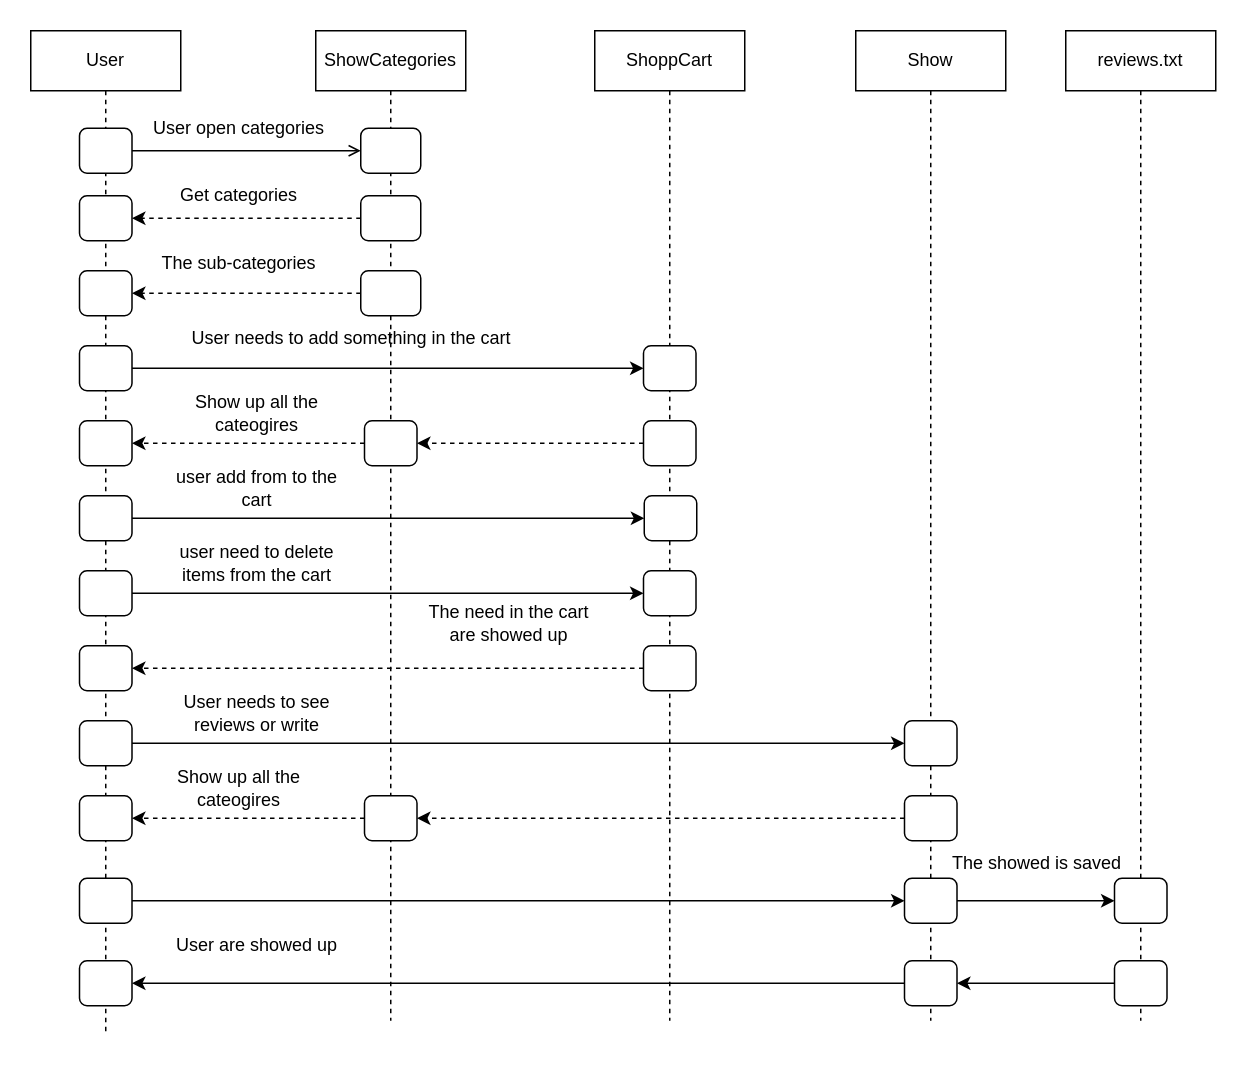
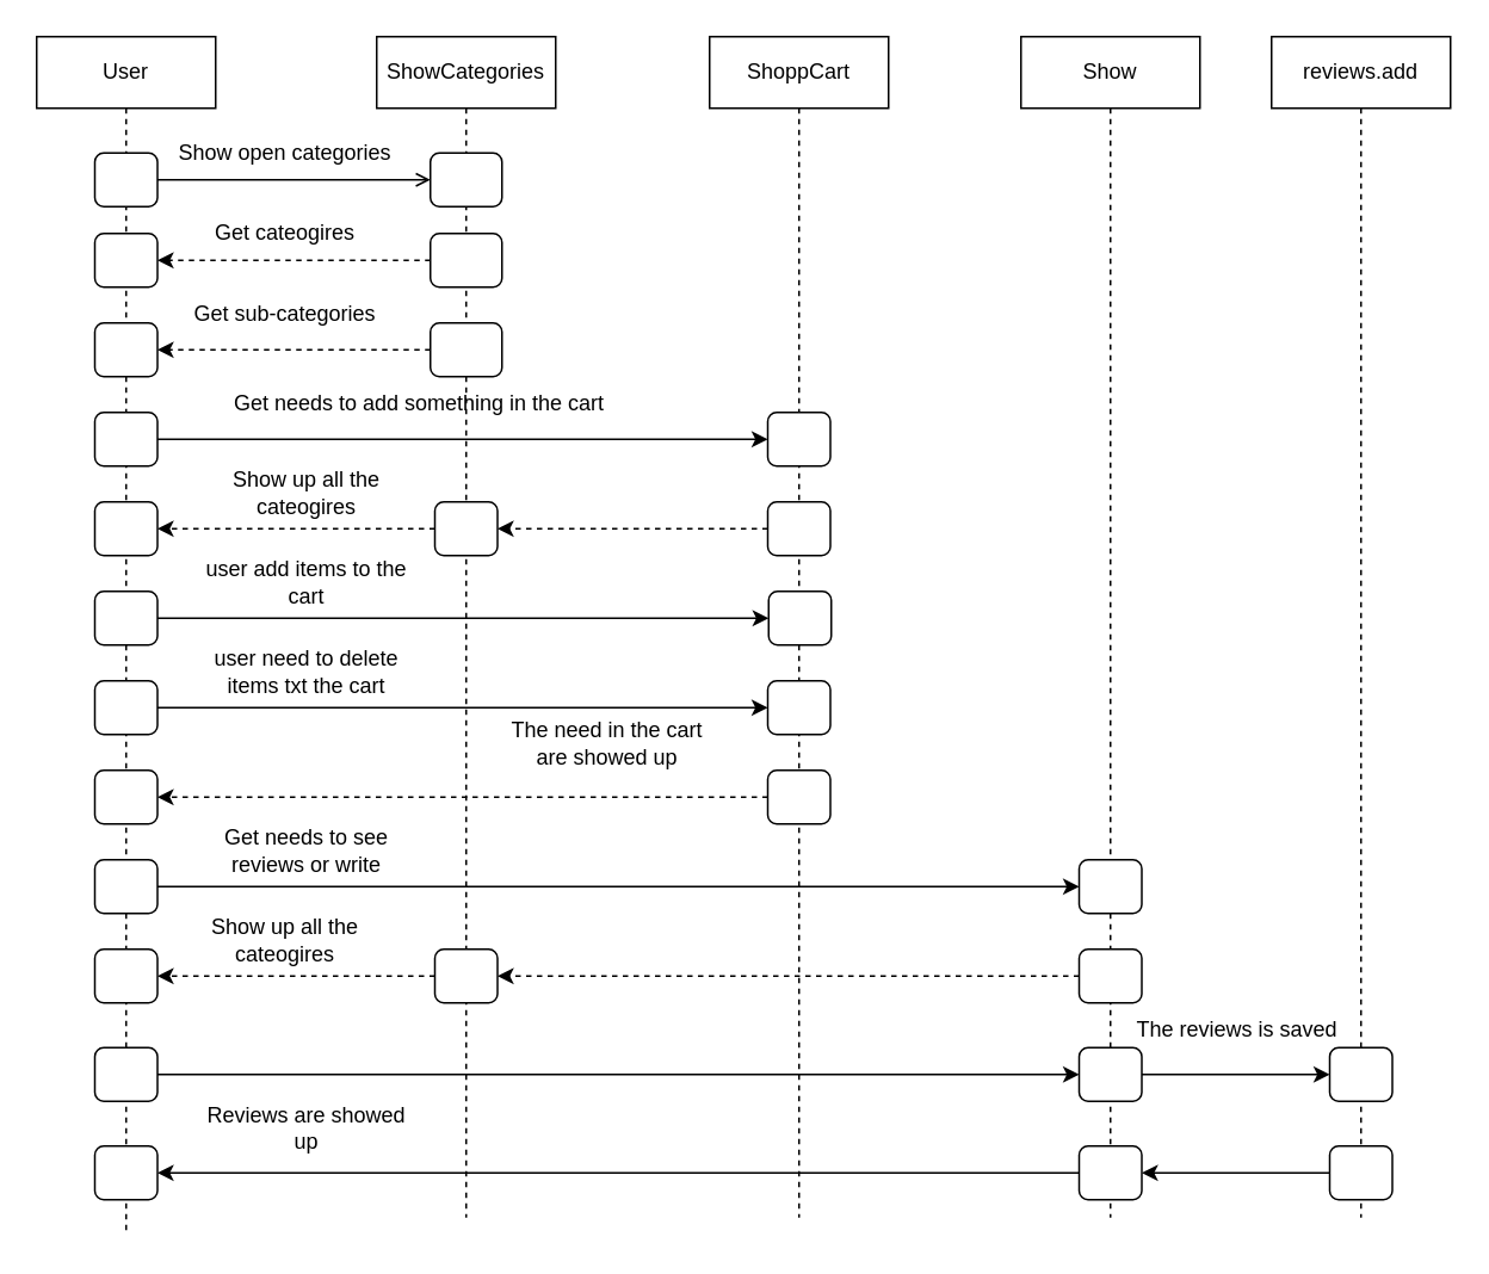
  <mxCell id="0" />
  <mxCell id="1" parent="0" />
  <mxCell id="2" value="User" style="shape=umlLifeline;perimeter=lifelinePerimeter;whiteSpace=wrap;html=1;container=1;dropTarget=0;collapsible=0;recursiveResize=0;outlineConnect=0;portConstraint=eastwest;newEdgeStyle={&quot;edgeStyle&quot;:&quot;elbowEdgeStyle&quot;,&quot;elbow&quot;:&quot;vertical&quot;,&quot;curved&quot;:0,&quot;rounded&quot;:0};" vertex="1" parent="1"><mxGeometry x="20" y="20" width="100" height="670" as="geometry" /></mxCell>
  <mxCell id="3" value="ShowCategories" style="shape=umlLifeline;perimeter=lifelinePerimeter;whiteSpace=wrap;html=1;container=1;dropTarget=0;collapsible=0;recursiveResize=0;outlineConnect=0;portConstraint=eastwest;newEdgeStyle={&quot;edgeStyle&quot;:&quot;elbowEdgeStyle&quot;,&quot;elbow&quot;:&quot;vertical&quot;,&quot;curved&quot;:0,&quot;rounded&quot;:0};" vertex="1" parent="1"><mxGeometry x="210" y="20" width="100" height="660" as="geometry" /></mxCell>
  <mxCell id="4" value="ShoppCart" style="shape=umlLifeline;perimeter=lifelinePerimeter;whiteSpace=wrap;html=1;container=1;dropTarget=0;collapsible=0;recursiveResize=0;outlineConnect=0;portConstraint=eastwest;newEdgeStyle={&quot;edgeStyle&quot;:&quot;elbowEdgeStyle&quot;,&quot;elbow&quot;:&quot;vertical&quot;,&quot;curved&quot;:0,&quot;rounded&quot;:0};" vertex="1" parent="1"><mxGeometry x="396" y="20" width="100" height="660" as="geometry" /></mxCell>
  <mxCell id="5" value="" style="html=1;rounded=1;absoluteArcSize=1;arcSize=10;whiteSpace=wrap;" vertex="1" parent="1"><mxGeometry x="52.5" y="85" width="35" height="30" as="geometry" /></mxCell>
  <mxCell id="6" value="" style="html=1;rounded=1;absoluteArcSize=1;arcSize=10;whiteSpace=wrap;" vertex="1" parent="1"><mxGeometry x="240" y="85" width="40" height="30" as="geometry" /></mxCell>
  <mxCell id="7" value="" style="html=1;rounded=0;labelBackgroundColor=none;align=left;spacingLeft=5;endArrow=open;endFill=0;" edge="1" source="5" target="6" parent="1"><mxGeometry relative="1" as="geometry" /></mxCell>
- <mxCell id="8" value="User open categories" style="text;html=1;align=center;verticalAlign=middle;whiteSpace=wrap;rounded=0;" vertex="1" parent="1"><mxGeometry x="98" y="70" width="122" height="30" as="geometry" /></mxCell>
+ <mxCell id="8" value="Show open categories" style="text;html=1;align=center;verticalAlign=middle;whiteSpace=wrap;rounded=0;" vertex="1" parent="1"><mxGeometry x="98" y="70" width="122" height="30" as="geometry" /></mxCell>
  <mxCell id="9" style="edgeStyle=orthogonalEdgeStyle;rounded=0;orthogonalLoop=1;jettySize=auto;html=1;entryX=1;entryY=0.5;entryDx=0;entryDy=0;dashed=1;" edge="1" parent="1" source="10" target="11"><mxGeometry relative="1" as="geometry" /></mxCell>
  <mxCell id="10" value="" style="html=1;rounded=1;absoluteArcSize=1;arcSize=10;whiteSpace=wrap;" vertex="1" parent="1"><mxGeometry x="240" y="130" width="40" height="30" as="geometry" /></mxCell>
  <mxCell id="11" value="" style="html=1;rounded=1;absoluteArcSize=1;arcSize=10;whiteSpace=wrap;" vertex="1" parent="1"><mxGeometry x="52.5" y="130" width="35" height="30" as="geometry" /></mxCell>
- <mxCell id="12" value="Get categories" style="text;html=1;align=center;verticalAlign=middle;whiteSpace=wrap;rounded=0;" vertex="1" parent="1"><mxGeometry x="98" y="115" width="122" height="30" as="geometry" /></mxCell>
+ <mxCell id="12" value="Get cateogires" style="text;html=1;align=center;verticalAlign=middle;whiteSpace=wrap;rounded=0;" vertex="1" parent="1"><mxGeometry x="98" y="115" width="122" height="30" as="geometry" /></mxCell>
  <mxCell id="13" style="edgeStyle=orthogonalEdgeStyle;rounded=0;orthogonalLoop=1;jettySize=auto;html=1;entryX=1;entryY=0.5;entryDx=0;entryDy=0;dashed=1;" edge="1" parent="1" source="14" target="15"><mxGeometry relative="1" as="geometry" /></mxCell>
  <mxCell id="14" value="" style="html=1;rounded=1;absoluteArcSize=1;arcSize=10;whiteSpace=wrap;" vertex="1" parent="1"><mxGeometry x="240" y="180" width="40" height="30" as="geometry" /></mxCell>
  <mxCell id="15" value="" style="html=1;rounded=1;absoluteArcSize=1;arcSize=10;whiteSpace=wrap;" vertex="1" parent="1"><mxGeometry x="52.5" y="180" width="35" height="30" as="geometry" /></mxCell>
- <mxCell id="16" value="The sub-categories" style="text;html=1;align=center;verticalAlign=middle;whiteSpace=wrap;rounded=0;" vertex="1" parent="1"><mxGeometry x="98" y="160" width="122" height="30" as="geometry" /></mxCell>
+ <mxCell id="16" value="Get sub-categories" style="text;html=1;align=center;verticalAlign=middle;whiteSpace=wrap;rounded=0;" vertex="1" parent="1"><mxGeometry x="98" y="160" width="122" height="30" as="geometry" /></mxCell>
  <mxCell id="17" style="edgeStyle=orthogonalEdgeStyle;rounded=0;orthogonalLoop=1;jettySize=auto;html=1;entryX=0;entryY=0.5;entryDx=0;entryDy=0;" edge="1" parent="1" source="18" target="19"><mxGeometry relative="1" as="geometry" /></mxCell>
  <mxCell id="18" value="" style="html=1;rounded=1;absoluteArcSize=1;arcSize=10;whiteSpace=wrap;" vertex="1" parent="1"><mxGeometry x="52.5" y="230" width="35" height="30" as="geometry" /></mxCell>
  <mxCell id="19" value="" style="html=1;rounded=1;absoluteArcSize=1;arcSize=10;whiteSpace=wrap;" vertex="1" parent="1"><mxGeometry x="428.5" y="230" width="35" height="30" as="geometry" /></mxCell>
- <mxCell id="20" value="User needs to add something in the cart" style="text;html=1;align=center;verticalAlign=middle;whiteSpace=wrap;rounded=0;" vertex="1" parent="1"><mxGeometry x="98" y="210" width="272" height="30" as="geometry" /></mxCell>
+ <mxCell id="20" value="Get needs to add something in the cart" style="text;html=1;align=center;verticalAlign=middle;whiteSpace=wrap;rounded=0;" vertex="1" parent="1"><mxGeometry x="98" y="210" width="272" height="30" as="geometry" /></mxCell>
  <mxCell id="21" style="edgeStyle=orthogonalEdgeStyle;rounded=0;orthogonalLoop=1;jettySize=auto;html=1;entryX=1;entryY=0.5;entryDx=0;entryDy=0;dashed=1;" edge="1" parent="1" source="22" target="24"><mxGeometry relative="1" as="geometry" /></mxCell>
  <mxCell id="22" value="" style="html=1;rounded=1;absoluteArcSize=1;arcSize=10;whiteSpace=wrap;" vertex="1" parent="1"><mxGeometry x="428.5" y="280" width="35" height="30" as="geometry" /></mxCell>
  <mxCell id="23" style="edgeStyle=orthogonalEdgeStyle;rounded=0;orthogonalLoop=1;jettySize=auto;html=1;entryX=1;entryY=0.5;entryDx=0;entryDy=0;dashed=1;" edge="1" parent="1" source="24" target="26"><mxGeometry relative="1" as="geometry" /></mxCell>
  <mxCell id="24" value="" style="html=1;rounded=1;absoluteArcSize=1;arcSize=10;whiteSpace=wrap;" vertex="1" parent="1"><mxGeometry x="242.5" y="280" width="35" height="30" as="geometry" /></mxCell>
  <mxCell id="25" value="Show up all the cateogires" style="text;html=1;align=center;verticalAlign=middle;whiteSpace=wrap;rounded=0;" vertex="1" parent="1"><mxGeometry x="110" y="260" width="122" height="30" as="geometry" /></mxCell>
  <mxCell id="26" value="" style="html=1;rounded=1;absoluteArcSize=1;arcSize=10;whiteSpace=wrap;" vertex="1" parent="1"><mxGeometry x="52.5" y="280" width="35" height="30" as="geometry" /></mxCell>
  <mxCell id="27" style="edgeStyle=orthogonalEdgeStyle;rounded=0;orthogonalLoop=1;jettySize=auto;html=1;entryX=0;entryY=0.5;entryDx=0;entryDy=0;" edge="1" parent="1" source="28" target="29"><mxGeometry relative="1" as="geometry" /></mxCell>
  <mxCell id="28" value="" style="html=1;rounded=1;absoluteArcSize=1;arcSize=10;whiteSpace=wrap;" vertex="1" parent="1"><mxGeometry x="52.5" y="330" width="35" height="30" as="geometry" /></mxCell>
  <mxCell id="29" value="" style="html=1;rounded=1;absoluteArcSize=1;arcSize=10;whiteSpace=wrap;" vertex="1" parent="1"><mxGeometry x="429" y="330" width="35" height="30" as="geometry" /></mxCell>
- <mxCell id="30" value="user add from to the cart" style="text;html=1;align=center;verticalAlign=middle;whiteSpace=wrap;rounded=0;" vertex="1" parent="1"><mxGeometry x="110" y="310" width="122" height="30" as="geometry" /></mxCell>
+ <mxCell id="30" value="user add items to the cart" style="text;html=1;align=center;verticalAlign=middle;whiteSpace=wrap;rounded=0;" vertex="1" parent="1"><mxGeometry x="110" y="310" width="122" height="30" as="geometry" /></mxCell>
  <mxCell id="31" style="edgeStyle=orthogonalEdgeStyle;rounded=0;orthogonalLoop=1;jettySize=auto;html=1;entryX=0;entryY=0.5;entryDx=0;entryDy=0;" edge="1" parent="1" source="32" target="33"><mxGeometry relative="1" as="geometry" /></mxCell>
  <mxCell id="32" value="" style="html=1;rounded=1;absoluteArcSize=1;arcSize=10;whiteSpace=wrap;" vertex="1" parent="1"><mxGeometry x="52.5" y="380" width="35" height="30" as="geometry" /></mxCell>
  <mxCell id="33" value="" style="html=1;rounded=1;absoluteArcSize=1;arcSize=10;whiteSpace=wrap;" vertex="1" parent="1"><mxGeometry x="428.5" y="380" width="35" height="30" as="geometry" /></mxCell>
- <mxCell id="34" value="user need to delete items from the cart" style="text;html=1;align=center;verticalAlign=middle;whiteSpace=wrap;rounded=0;" vertex="1" parent="1"><mxGeometry x="110" y="360" width="122" height="30" as="geometry" /></mxCell>
+ <mxCell id="34" value="user need to delete items txt the cart" style="text;html=1;align=center;verticalAlign=middle;whiteSpace=wrap;rounded=0;" vertex="1" parent="1"><mxGeometry x="110" y="360" width="122" height="30" as="geometry" /></mxCell>
  <mxCell id="35" style="edgeStyle=orthogonalEdgeStyle;rounded=0;orthogonalLoop=1;jettySize=auto;html=1;entryX=1;entryY=0.5;entryDx=0;entryDy=0;dashed=1;" edge="1" parent="1" source="36" target="37"><mxGeometry relative="1" as="geometry" /></mxCell>
  <mxCell id="36" value="" style="html=1;rounded=1;absoluteArcSize=1;arcSize=10;whiteSpace=wrap;" vertex="1" parent="1"><mxGeometry x="428.5" y="430" width="35" height="30" as="geometry" /></mxCell>
  <mxCell id="37" value="" style="html=1;rounded=1;absoluteArcSize=1;arcSize=10;whiteSpace=wrap;" vertex="1" parent="1"><mxGeometry x="52.5" y="430" width="35" height="30" as="geometry" /></mxCell>
  <mxCell id="38" value="The need in the cart are showed up" style="text;html=1;align=center;verticalAlign=middle;whiteSpace=wrap;rounded=0;" vertex="1" parent="1"><mxGeometry x="277.5" y="400" width="122" height="30" as="geometry" /></mxCell>
  <mxCell id="39" value="Show" style="shape=umlLifeline;perimeter=lifelinePerimeter;whiteSpace=wrap;html=1;container=1;dropTarget=0;collapsible=0;recursiveResize=0;outlineConnect=0;portConstraint=eastwest;newEdgeStyle={&quot;edgeStyle&quot;:&quot;elbowEdgeStyle&quot;,&quot;elbow&quot;:&quot;vertical&quot;,&quot;curved&quot;:0,&quot;rounded&quot;:0};" vertex="1" parent="1"><mxGeometry x="570" y="20" width="100" height="660" as="geometry" /></mxCell>
  <mxCell id="40" style="edgeStyle=orthogonalEdgeStyle;rounded=0;orthogonalLoop=1;jettySize=auto;html=1;entryX=0;entryY=0.5;entryDx=0;entryDy=0;" edge="1" parent="1" source="41" target="42"><mxGeometry relative="1" as="geometry" /></mxCell>
  <mxCell id="41" value="" style="html=1;rounded=1;absoluteArcSize=1;arcSize=10;whiteSpace=wrap;" vertex="1" parent="1"><mxGeometry x="52.5" y="480" width="35" height="30" as="geometry" /></mxCell>
  <mxCell id="42" value="" style="html=1;rounded=1;absoluteArcSize=1;arcSize=10;whiteSpace=wrap;" vertex="1" parent="1"><mxGeometry x="602.5" y="480" width="35" height="30" as="geometry" /></mxCell>
- <mxCell id="43" value="User needs to see reviews or write" style="text;html=1;align=center;verticalAlign=middle;whiteSpace=wrap;rounded=0;" vertex="1" parent="1"><mxGeometry x="110" y="460" width="122" height="30" as="geometry" /></mxCell>
+ <mxCell id="43" value="Get needs to see reviews or write" style="text;html=1;align=center;verticalAlign=middle;whiteSpace=wrap;rounded=0;" vertex="1" parent="1"><mxGeometry x="110" y="460" width="122" height="30" as="geometry" /></mxCell>
  <mxCell id="44" style="edgeStyle=orthogonalEdgeStyle;rounded=0;orthogonalLoop=1;jettySize=auto;html=1;dashed=1;" edge="1" parent="1" source="45" target="48"><mxGeometry relative="1" as="geometry" /></mxCell>
  <mxCell id="45" value="" style="html=1;rounded=1;absoluteArcSize=1;arcSize=10;whiteSpace=wrap;" vertex="1" parent="1"><mxGeometry x="242.5" y="530" width="35" height="30" as="geometry" /></mxCell>
  <mxCell id="46" style="edgeStyle=orthogonalEdgeStyle;rounded=0;orthogonalLoop=1;jettySize=auto;html=1;entryX=1;entryY=0.5;entryDx=0;entryDy=0;dashed=1;" edge="1" parent="1" source="47" target="45"><mxGeometry relative="1" as="geometry" /></mxCell>
  <mxCell id="47" value="" style="html=1;rounded=1;absoluteArcSize=1;arcSize=10;whiteSpace=wrap;" vertex="1" parent="1"><mxGeometry x="602.5" y="530" width="35" height="30" as="geometry" /></mxCell>
  <mxCell id="48" value="" style="html=1;rounded=1;absoluteArcSize=1;arcSize=10;whiteSpace=wrap;" vertex="1" parent="1"><mxGeometry x="52.5" y="530" width="35" height="30" as="geometry" /></mxCell>
  <mxCell id="49" value="Show up all the cateogires" style="text;html=1;align=center;verticalAlign=middle;whiteSpace=wrap;rounded=0;" vertex="1" parent="1"><mxGeometry x="98" y="510" width="122" height="30" as="geometry" /></mxCell>
  <mxCell id="50" style="edgeStyle=orthogonalEdgeStyle;rounded=0;orthogonalLoop=1;jettySize=auto;html=1;entryX=0;entryY=0.5;entryDx=0;entryDy=0;" edge="1" parent="1" source="51" target="53"><mxGeometry relative="1" as="geometry" /></mxCell>
  <mxCell id="51" value="" style="html=1;rounded=1;absoluteArcSize=1;arcSize=10;whiteSpace=wrap;" vertex="1" parent="1"><mxGeometry x="52.5" y="585" width="35" height="30" as="geometry" /></mxCell>
  <mxCell id="52" style="edgeStyle=orthogonalEdgeStyle;rounded=0;orthogonalLoop=1;jettySize=auto;html=1;" edge="1" parent="1" source="53" target="55"><mxGeometry relative="1" as="geometry" /></mxCell>
  <mxCell id="53" value="" style="html=1;rounded=1;absoluteArcSize=1;arcSize=10;whiteSpace=wrap;" vertex="1" parent="1"><mxGeometry x="602.5" y="585" width="35" height="30" as="geometry" /></mxCell>
- <mxCell id="54" value="reviews.txt" style="shape=umlLifeline;perimeter=lifelinePerimeter;whiteSpace=wrap;html=1;container=1;dropTarget=0;collapsible=0;recursiveResize=0;outlineConnect=0;portConstraint=eastwest;newEdgeStyle={&quot;edgeStyle&quot;:&quot;elbowEdgeStyle&quot;,&quot;elbow&quot;:&quot;vertical&quot;,&quot;curved&quot;:0,&quot;rounded&quot;:0};" vertex="1" parent="1"><mxGeometry x="710" y="20" width="100" height="660" as="geometry" /></mxCell>
+ <mxCell id="54" value="reviews.add" style="shape=umlLifeline;perimeter=lifelinePerimeter;whiteSpace=wrap;html=1;container=1;dropTarget=0;collapsible=0;recursiveResize=0;outlineConnect=0;portConstraint=eastwest;newEdgeStyle={&quot;edgeStyle&quot;:&quot;elbowEdgeStyle&quot;,&quot;elbow&quot;:&quot;vertical&quot;,&quot;curved&quot;:0,&quot;rounded&quot;:0};" vertex="1" parent="1"><mxGeometry x="710" y="20" width="100" height="660" as="geometry" /></mxCell>
  <mxCell id="55" value="" style="html=1;rounded=1;absoluteArcSize=1;arcSize=10;whiteSpace=wrap;" vertex="1" parent="1"><mxGeometry x="742.5" y="585" width="35" height="30" as="geometry" /></mxCell>
- <mxCell id="56" value="The showed is saved" style="text;html=1;align=center;verticalAlign=middle;whiteSpace=wrap;rounded=0;" vertex="1" parent="1"><mxGeometry x="630" y="560" width="122" height="30" as="geometry" /></mxCell>
+ <mxCell id="56" value="The reviews is saved" style="text;html=1;align=center;verticalAlign=middle;whiteSpace=wrap;rounded=0;" vertex="1" parent="1"><mxGeometry x="630" y="560" width="122" height="30" as="geometry" /></mxCell>
  <mxCell id="57" style="edgeStyle=orthogonalEdgeStyle;rounded=0;orthogonalLoop=1;jettySize=auto;html=1;entryX=1;entryY=0.5;entryDx=0;entryDy=0;" edge="1" parent="1" source="58" target="61"><mxGeometry relative="1" as="geometry" /></mxCell>
  <mxCell id="58" value="" style="html=1;rounded=1;absoluteArcSize=1;arcSize=10;whiteSpace=wrap;" vertex="1" parent="1"><mxGeometry x="742.5" y="640" width="35" height="30" as="geometry" /></mxCell>
  <mxCell id="59" value="" style="html=1;rounded=1;absoluteArcSize=1;arcSize=10;whiteSpace=wrap;" vertex="1" parent="1"><mxGeometry x="52.5" y="640" width="35" height="30" as="geometry" /></mxCell>
  <mxCell id="60" style="edgeStyle=orthogonalEdgeStyle;rounded=0;orthogonalLoop=1;jettySize=auto;html=1;entryX=1;entryY=0.5;entryDx=0;entryDy=0;" edge="1" parent="1" source="61" target="59"><mxGeometry relative="1" as="geometry" /></mxCell>
  <mxCell id="61" value="" style="html=1;rounded=1;absoluteArcSize=1;arcSize=10;whiteSpace=wrap;" vertex="1" parent="1"><mxGeometry x="602.5" y="640" width="35" height="30" as="geometry" /></mxCell>
- <mxCell id="62" value="User are showed up" style="text;html=1;align=center;verticalAlign=middle;whiteSpace=wrap;rounded=0;" vertex="1" parent="1"><mxGeometry x="110" y="615" width="122" height="30" as="geometry" /></mxCell>
+ <mxCell id="62" value="Reviews are showed up" style="text;html=1;align=center;verticalAlign=middle;whiteSpace=wrap;rounded=0;" vertex="1" parent="1"><mxGeometry x="110" y="615" width="122" height="30" as="geometry" /></mxCell>
